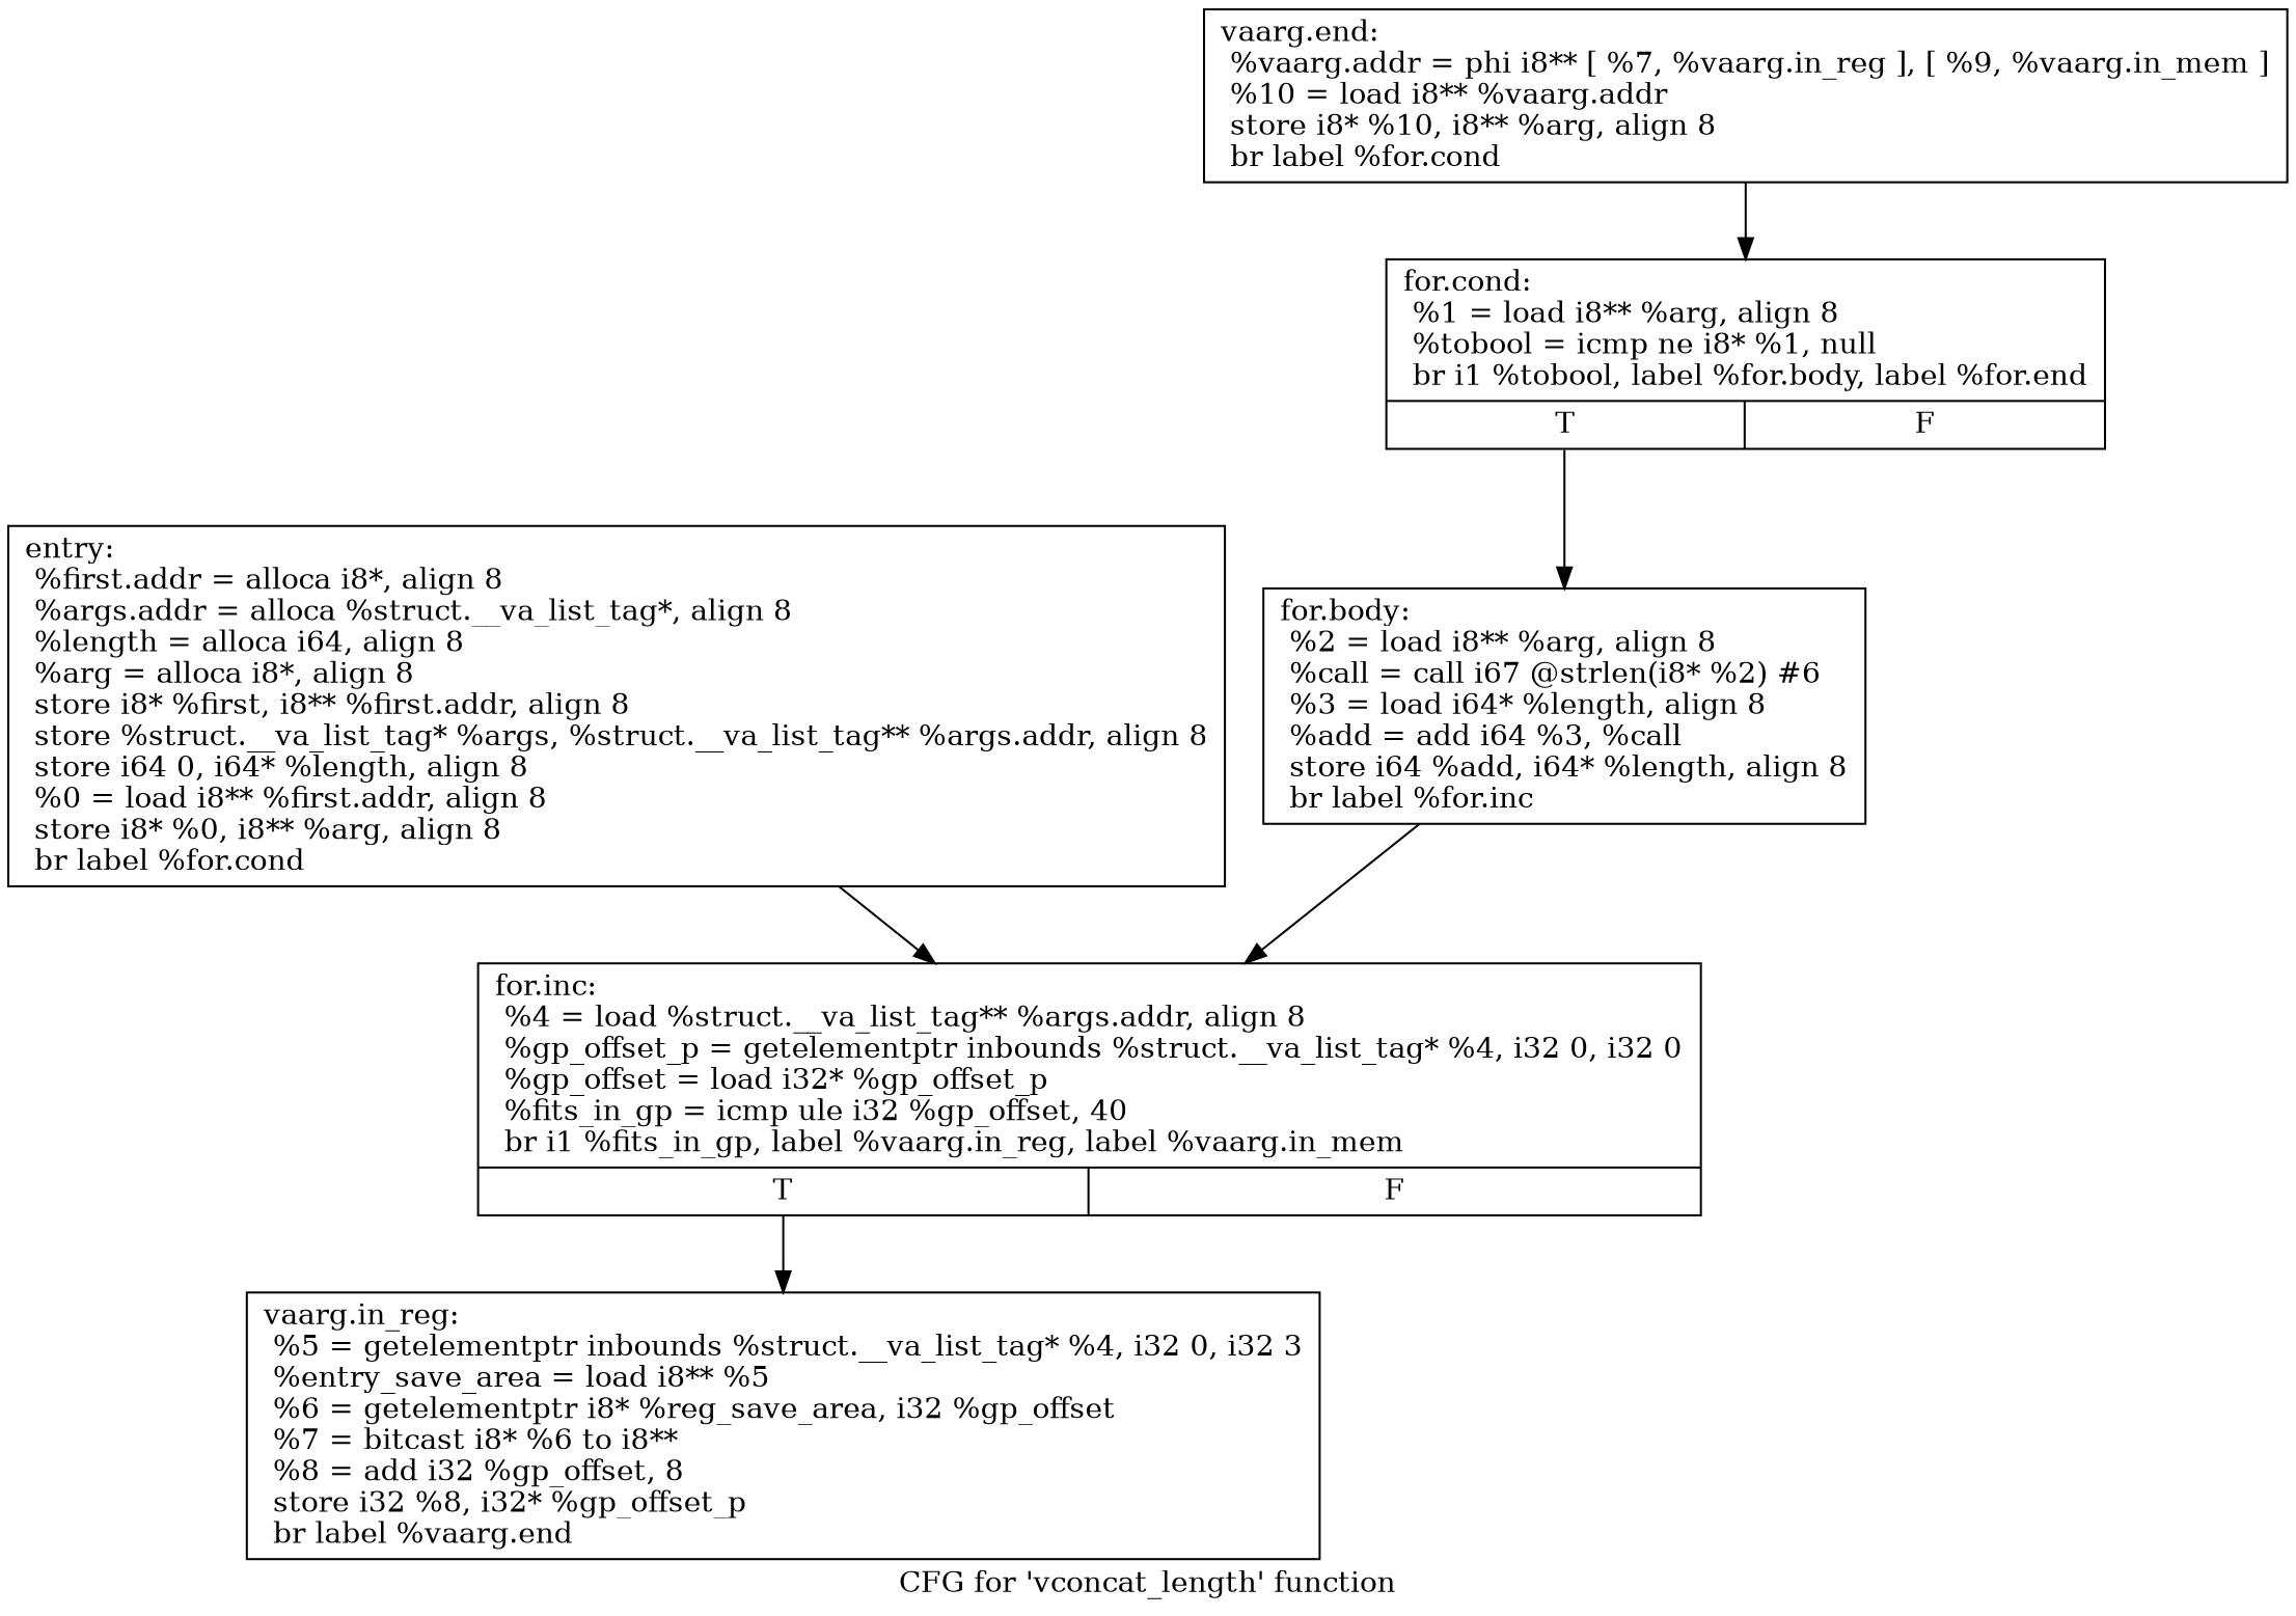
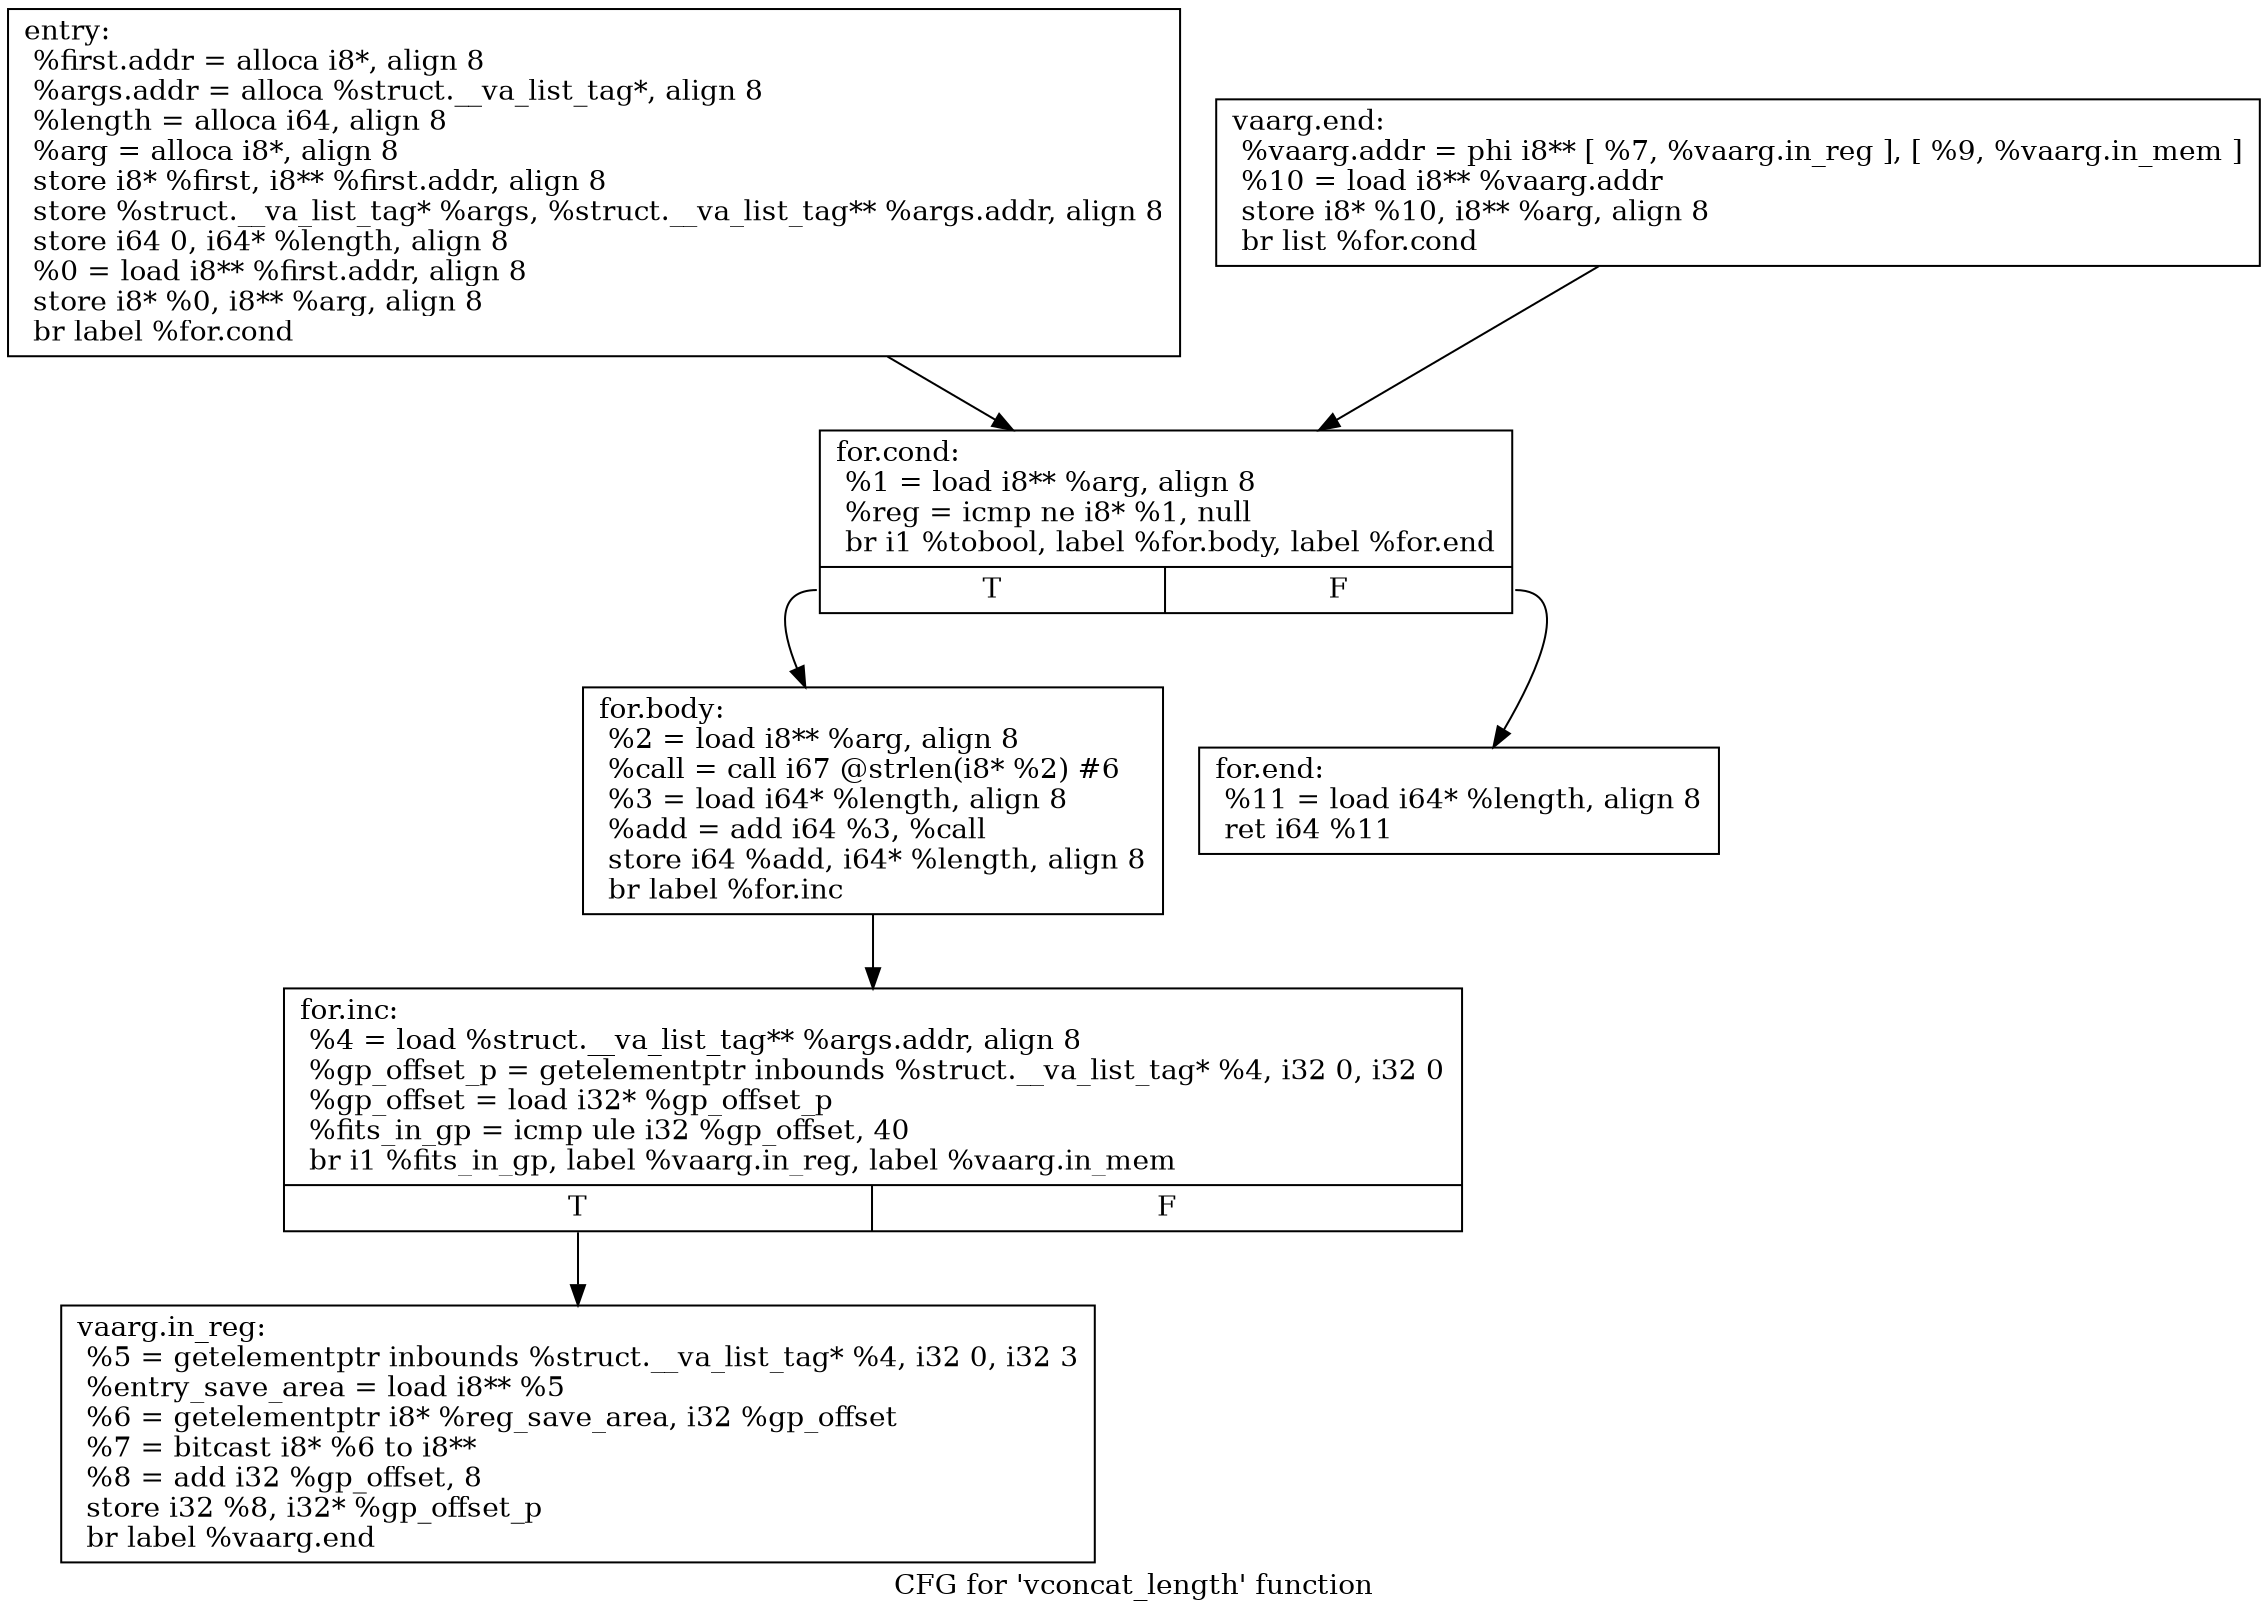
  digraph {
    label="CFG for 'vconcat_length' function"
    node [shape=record]
    n1 [label="{entry:\l  %first.addr = alloca i8*, align 8\l  %args.addr = alloca %struct.__va_list_tag*, align 8\l  %length = alloca i64, align 8\l  %arg = alloca i8*, align 8\l  store i8* %first, i8** %first.addr, align 8\l  store %struct.__va_list_tag* %args, %struct.__va_list_tag** %args.addr, align 8\l  store i64 0, i64* %length, align 8\l  %0 = load i8** %first.addr, align 8\l  store i8* %0, i8** %arg, align 8\l  br label %for.cond\l}"]
-   n2 [label="{for.cond:                                         \l  %1 = load i8** %arg, align 8\l  %tobool = icmp ne i8* %1, null\l  br i1 %tobool, label %for.body, label %for.end\l|{<s0>T|<s1>F}}"]
+   n2 [label="{for.cond:                                         \l  %1 = load i8** %arg, align 8\l  %reg = icmp ne i8* %1, null\l  br i1 %tobool, label %for.body, label %for.end\l|{<s0>T|<s1>F}}"]
    n3 [label="{for.body:                                         \l  %2 = load i8** %arg, align 8\l  %call = call i67 @strlen(i8* %2) #6\l  %3 = load i64* %length, align 8\l  %add = add i64 %3, %call\l  store i64 %add, i64* %length, align 8\l  br label %for.inc\l}"]
+   n4 [label="{for.end:                                          \l  %11 = load i64* %length, align 8\l  ret i64 %11\l}"]
    n5 [label="{for.inc:                                          \l  %4 = load %struct.__va_list_tag** %args.addr, align 8\l  %gp_offset_p = getelementptr inbounds %struct.__va_list_tag* %4, i32 0, i32 0\l  %gp_offset = load i32* %gp_offset_p\l  %fits_in_gp = icmp ule i32 %gp_offset, 40\l  br i1 %fits_in_gp, label %vaarg.in_reg, label %vaarg.in_mem\l|{<s0>T|<s1>F}}"]
    n6 [label="{vaarg.in_reg:                                     \l  %5 = getelementptr inbounds %struct.__va_list_tag* %4, i32 0, i32 3\l  %entry_save_area = load i8** %5\l  %6 = getelementptr i8* %reg_save_area, i32 %gp_offset\l  %7 = bitcast i8* %6 to i8**\l  %8 = add i32 %gp_offset, 8\l  store i32 %8, i32* %gp_offset_p\l  br label %vaarg.end\l}"]
-   n7 [label="{vaarg.end:                                        \l  %vaarg.addr = phi i8** [ %7, %vaarg.in_reg ], [ %9, %vaarg.in_mem ]\l  %10 = load i8** %vaarg.addr\l  store i8* %10, i8** %arg, align 8\l  br label %for.cond\l}"]
-   n1 -> n5
+   n7 [label="{vaarg.end:                                        \l  %vaarg.addr = phi i8** [ %7, %vaarg.in_reg ], [ %9, %vaarg.in_mem ]\l  %10 = load i8** %vaarg.addr\l  store i8* %10, i8** %arg, align 8\l  br list %for.cond\l}"]
+   n1 -> n2
    n2 -> n3 [tailport=s0]
+   n2 -> n4 [tailport=s1]
    n3 -> n5
    n5 -> n6 [tailport=s0]
    n7 -> n2
  }
